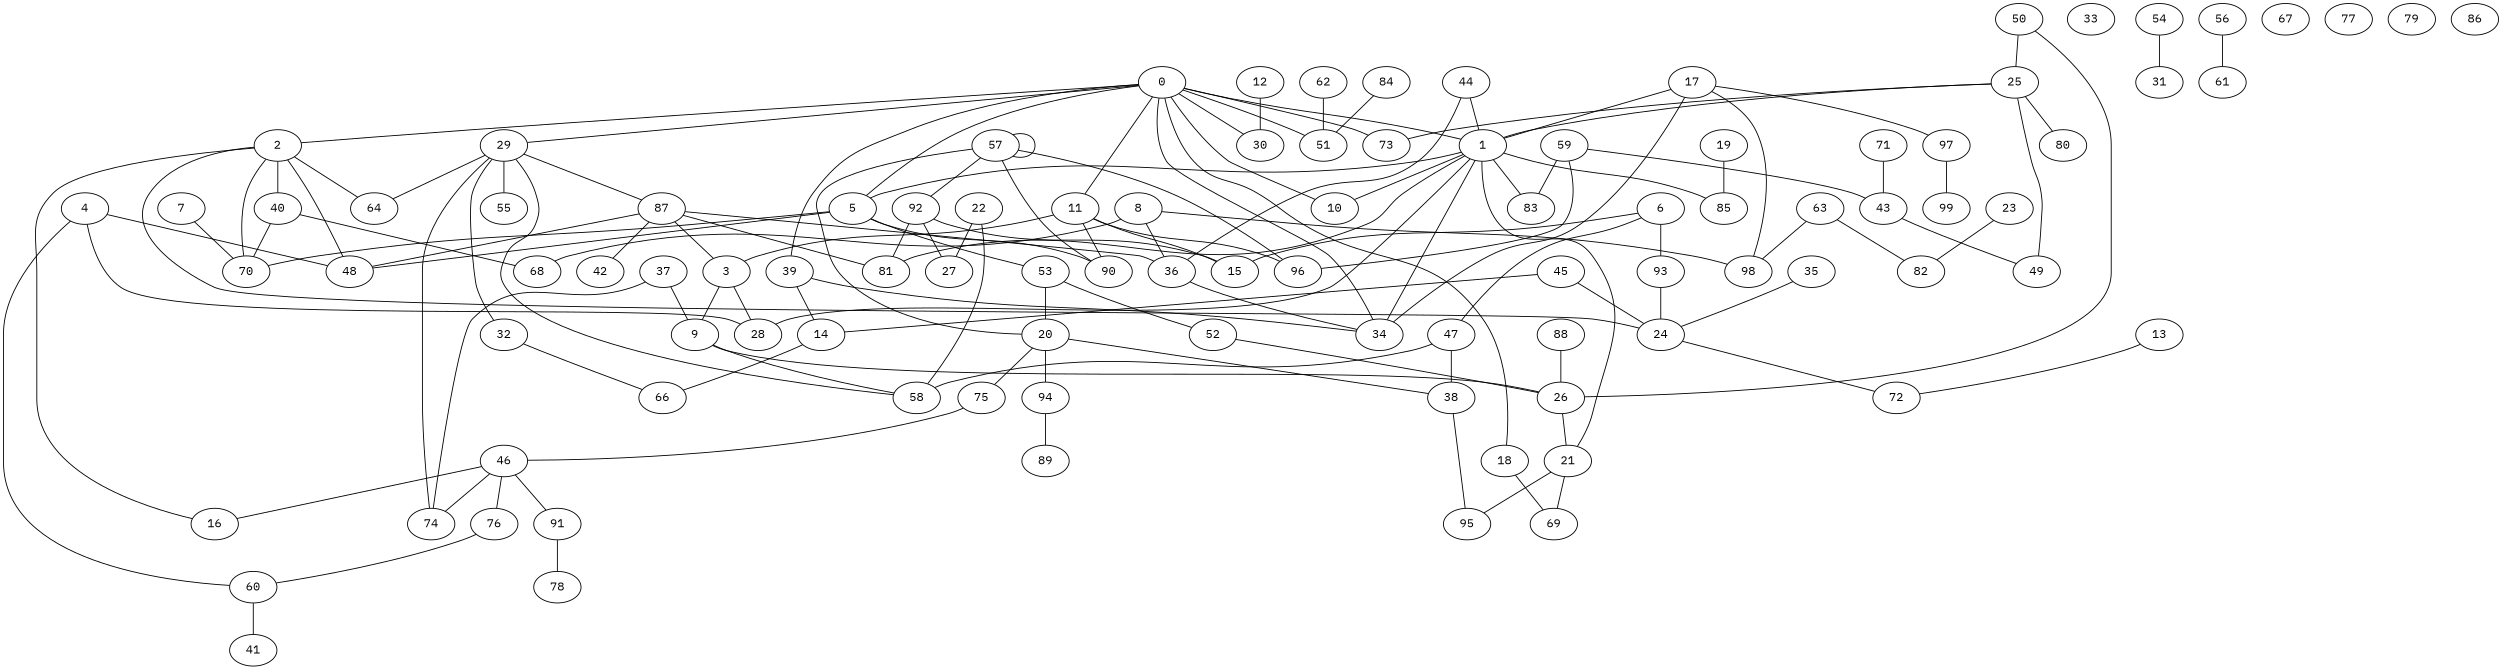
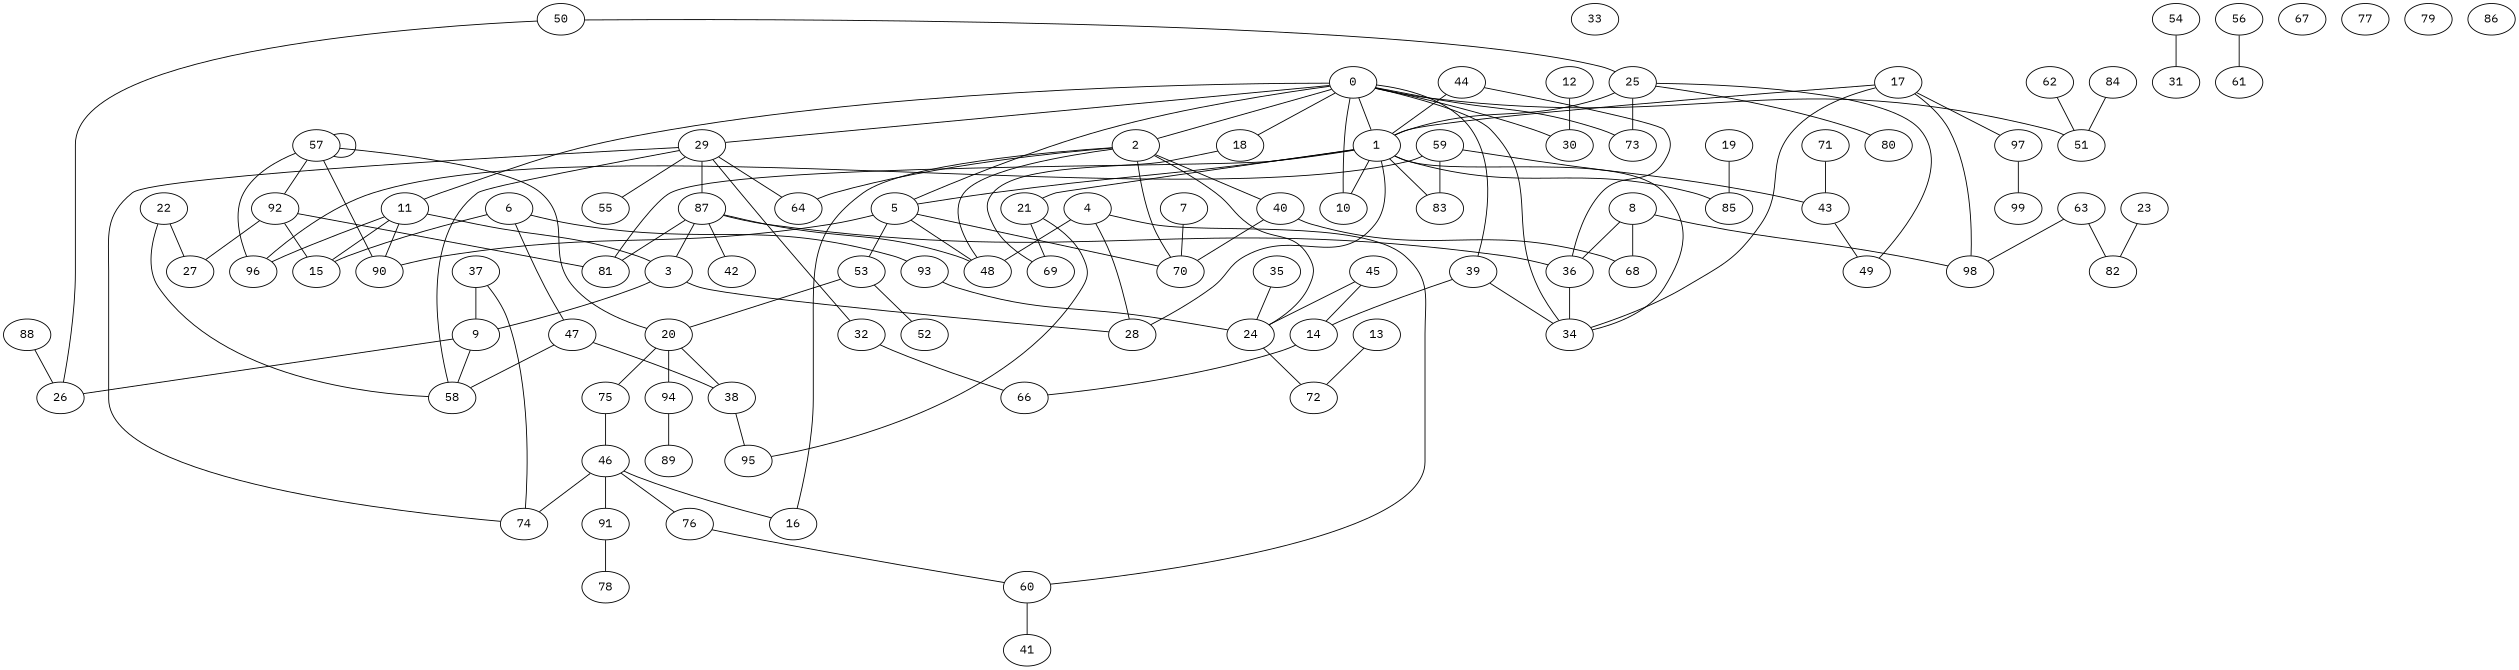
  graph {
    fontname="IBM Plex Mono"
    node [fontname="IBM Plex Mono"]
    edge [fontname="IBM Plex Mono"]
    0
    1
    2
    10
    11
    18
    29
    30
    34
    39
    51
    73
    81
    5
    21
    28
    83
    85
    16
    24
    40
    48
    64
    70
    3
    9
    90
    15
    96
    69
    58
    32
    55
    74
    87
    14
    53
    95
    72
    68
    26
    4
    60
    41
    20
    52
    6
    47
    93
    38
    7
    8
    36
    98
    12
    13
    66
    17
    97
    99
    19
    75
    94
    46
    89
    22
    27
    23
    82
    25
    49
    80
    42
    33
    35
    37
    43
    44
    45
    76
    91
    78
    50
    54
    31
    56
    61
    57
    92
    59
    62
    63
    67
    71
    77
    79
    84
    86
    88
    0 -- 1
    0 -- 2
    0 -- 10
    0 -- 11
    0 -- 18
    0 -- 29
    0 -- 30
    0 -- 34
    0 -- 39
    0 -- 51
    0 -- 73
    1 -- 10
    1 -- 34
    1 -- 81
    1 -- 5
    1 -- 21
    1 -- 28
    1 -- 83
    1 -- 85
    2 -- 16
    2 -- 24
    2 -- 40
    2 -- 48
    2 -- 64
    2 -- 70
    11 -- 3
    11 -- 90
    11 -- 15
    11 -- 96
    18 -- 69
    29 -- 64
    29 -- 58
    29 -- 32
    29 -- 55
    29 -- 74
    29 -- 87
    39 -- 34
    39 -- 14
    5 -- 0
    5 -- 48
    5 -- 70
    5 -- 90
    5 -- 53
    21 -- 69
    21 -- 95
    24 -- 72
    40 -- 70
    40 -- 68
    3 -- 28
    3 -- 9
    9 -- 58
    9 -- 26
    32 -- 66
    87 -- 81
    87 -- 48
    87 -- 3
    87 -- 36
    87 -- 42
    14 -- 66
    53 -- 20
    53 -- 52
-   26 -- 21
    4 -- 28
    4 -- 48
    4 -- 60
    60 -- 41
    20 -- 38
    20 -- 75
    20 -- 94
-   52 -- 26
    6 -- 15
    6 -- 47
    6 -- 93
    47 -- 58
    47 -- 38
    93 -- 24
    38 -- 95
    7 -- 70
    8 -- 68
    8 -- 36
    8 -- 98
    36 -- 34
    12 -- 30
    13 -- 72
    17 -- 1
    17 -- 34
    17 -- 98
    17 -- 97
    97 -- 99
    19 -- 85
    75 -- 46
    94 -- 89
    46 -- 16
    46 -- 74
    46 -- 76
    46 -- 91
    22 -- 58
    22 -- 27
    23 -- 82
    25 -- 1
    25 -- 73
    25 -- 49
    25 -- 80
    35 -- 24
    37 -- 9
    37 -- 74
    43 -- 49
    44 -- 1
    44 -- 36
    45 -- 24
    45 -- 14
    76 -- 60
    91 -- 78
    50 -- 26
    50 -- 25
    54 -- 31
    56 -- 61
    57 -- 90
    57 -- 96
    57 -- 20
    57 -- 57
    57 -- 92
    92 -- 81
    92 -- 15
    92 -- 27
    59 -- 83
    59 -- 96
    59 -- 43
    62 -- 51
    63 -- 98
    63 -- 82
    71 -- 43
    84 -- 51
    88 -- 26
  }
